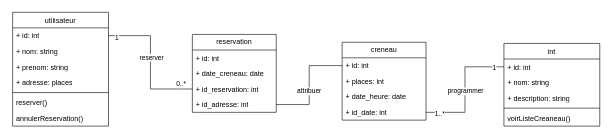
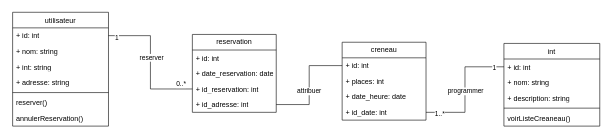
  <mxCell id="0" />
  <mxCell id="1" parent="0" />
  <mxCell id="2" value="reservation" style="swimlane;fontStyle=0;childLayout=stackLayout;horizontal=1;startSize=26;fillColor=none;horizontalStack=0;resizeParent=1;resizeParentMax=0;resizeLast=0;collapsible=1;marginBottom=0;whiteSpace=wrap;html=1;" vertex="1" parent="1"><mxGeometry x="320" y="57" width="140" height="130" as="geometry" /></mxCell>
  <mxCell id="3" value="+ id: int" style="text;strokeColor=none;fillColor=none;align=left;verticalAlign=top;spacingLeft=4;spacingRight=4;overflow=hidden;rotatable=0;points=[[0,0.5],[1,0.5]];portConstraint=eastwest;whiteSpace=wrap;html=1;" vertex="1" parent="2"><mxGeometry y="26" width="140" height="26" as="geometry" /></mxCell>
- <mxCell id="4" value="+ date_creneau: date" style="text;strokeColor=none;fillColor=none;align=left;verticalAlign=top;spacingLeft=4;spacingRight=4;overflow=hidden;rotatable=0;points=[[0,0.5],[1,0.5]];portConstraint=eastwest;whiteSpace=wrap;html=1;" vertex="1" parent="2"><mxGeometry y="52" width="140" height="26" as="geometry" /></mxCell>
+ <mxCell id="4" value="+ date_reservation: date" style="text;strokeColor=none;fillColor=none;align=left;verticalAlign=top;spacingLeft=4;spacingRight=4;overflow=hidden;rotatable=0;points=[[0,0.5],[1,0.5]];portConstraint=eastwest;whiteSpace=wrap;html=1;" vertex="1" parent="2"><mxGeometry y="52" width="140" height="26" as="geometry" /></mxCell>
  <mxCell id="5" value="+ id_reservation: int" style="text;strokeColor=none;fillColor=none;align=left;verticalAlign=top;spacingLeft=4;spacingRight=4;overflow=hidden;rotatable=0;points=[[0,0.5],[1,0.5]];portConstraint=eastwest;whiteSpace=wrap;html=1;" vertex="1" parent="2"><mxGeometry y="78" width="140" height="26" as="geometry" /></mxCell>
  <mxCell id="6" value="+ id_adresse: int" style="text;strokeColor=none;fillColor=none;align=left;verticalAlign=top;spacingLeft=4;spacingRight=4;overflow=hidden;rotatable=0;points=[[0,0.5],[1,0.5]];portConstraint=eastwest;whiteSpace=wrap;html=1;" vertex="1" parent="2"><mxGeometry y="104" width="140" height="26" as="geometry" /></mxCell>
  <mxCell id="7" style="edgeStyle=orthogonalEdgeStyle;rounded=0;orthogonalLoop=1;jettySize=auto;html=1;exitX=0;exitY=0.5;exitDx=0;exitDy=0;endArrow=none;startFill=0;" edge="1" parent="1" source="31" target="19"><mxGeometry relative="1" as="geometry" /></mxCell>
  <mxCell id="8" value="1..*" style="edgeLabel;html=1;align=center;verticalAlign=middle;resizable=0;points=[];" vertex="1" connectable="0" parent="7"><mxGeometry x="0.851" y="1" relative="1" as="geometry"><mxPoint x="7" y="1" as="offset" /></mxGeometry></mxCell>
  <mxCell id="9" value="1" style="edgeLabel;html=1;align=center;verticalAlign=middle;resizable=0;points=[];" vertex="1" connectable="0" parent="7"><mxGeometry x="-0.833" y="1" relative="1" as="geometry"><mxPoint as="offset" /></mxGeometry></mxCell>
  <mxCell id="10" value="programmer" style="edgeLabel;html=1;align=center;verticalAlign=middle;resizable=0;points=[];" vertex="1" connectable="0" parent="7"><mxGeometry x="0.018" relative="1" as="geometry"><mxPoint as="offset" /></mxGeometry></mxCell>
  <mxCell id="11" value="" style="endArrow=none;html=1;edgeStyle=orthogonalEdgeStyle;rounded=0;exitX=1;exitY=0.5;exitDx=0;exitDy=0;entryX=0;entryY=0.5;entryDx=0;entryDy=0;" edge="1" parent="1" source="23" target="5"><mxGeometry relative="1" as="geometry"><mxPoint x="150" y="310" as="sourcePoint" /><mxPoint x="310" y="310" as="targetPoint" /></mxGeometry></mxCell>
  <mxCell id="12" value="0..*" style="edgeLabel;resizable=0;html=1;align=right;verticalAlign=bottom;" connectable="0" vertex="1" parent="11"><mxGeometry x="1" relative="1" as="geometry"><mxPoint x="-10" as="offset" /></mxGeometry></mxCell>
  <mxCell id="13" value="reserver" style="edgeLabel;html=1;align=center;verticalAlign=middle;resizable=0;points=[];" vertex="1" connectable="0" parent="11"><mxGeometry x="-0.073" y="1" relative="1" as="geometry"><mxPoint as="offset" /></mxGeometry></mxCell>
  <mxCell id="14" value="1" style="edgeLabel;html=1;align=center;verticalAlign=middle;resizable=0;points=[];" vertex="1" connectable="0" parent="11"><mxGeometry x="-0.884" y="-2" relative="1" as="geometry"><mxPoint as="offset" /></mxGeometry></mxCell>
  <mxCell id="15" value="creneau" style="swimlane;fontStyle=0;childLayout=stackLayout;horizontal=1;startSize=26;fillColor=none;horizontalStack=0;resizeParent=1;resizeParentMax=0;resizeLast=0;collapsible=1;marginBottom=0;whiteSpace=wrap;html=1;" vertex="1" parent="1"><mxGeometry x="570" y="70" width="140" height="130" as="geometry" /></mxCell>
  <mxCell id="16" value="+ id: int" style="text;strokeColor=none;fillColor=none;align=left;verticalAlign=top;spacingLeft=4;spacingRight=4;overflow=hidden;rotatable=0;points=[[0,0.5],[1,0.5]];portConstraint=eastwest;whiteSpace=wrap;html=1;" vertex="1" parent="15"><mxGeometry y="26" width="140" height="26" as="geometry" /></mxCell>
  <mxCell id="17" value="+ places: int" style="text;strokeColor=none;fillColor=none;align=left;verticalAlign=top;spacingLeft=4;spacingRight=4;overflow=hidden;rotatable=0;points=[[0,0.5],[1,0.5]];portConstraint=eastwest;whiteSpace=wrap;html=1;" vertex="1" parent="15"><mxGeometry y="52" width="140" height="26" as="geometry" /></mxCell>
  <mxCell id="18" value="+ date_heure: date" style="text;strokeColor=none;fillColor=none;align=left;verticalAlign=top;spacingLeft=4;spacingRight=4;overflow=hidden;rotatable=0;points=[[0,0.5],[1,0.5]];portConstraint=eastwest;whiteSpace=wrap;html=1;" vertex="1" parent="15"><mxGeometry y="78" width="140" height="26" as="geometry" /></mxCell>
  <mxCell id="19" value="+ id_date: int" style="text;strokeColor=none;fillColor=none;align=left;verticalAlign=top;spacingLeft=4;spacingRight=4;overflow=hidden;rotatable=0;points=[[0,0.5],[1,0.5]];portConstraint=eastwest;whiteSpace=wrap;html=1;" vertex="1" parent="15"><mxGeometry y="104" width="140" height="26" as="geometry" /></mxCell>
  <mxCell id="20" style="edgeStyle=orthogonalEdgeStyle;rounded=0;orthogonalLoop=1;jettySize=auto;html=1;entryX=0;entryY=0.5;entryDx=0;entryDy=0;endArrow=none;startFill=0;" edge="1" parent="1" source="6" target="16"><mxGeometry relative="1" as="geometry" /></mxCell>
  <mxCell id="21" value="attribuer" style="edgeLabel;html=1;align=center;verticalAlign=middle;resizable=0;points=[];" vertex="1" connectable="0" parent="20"><mxGeometry x="-0.112" y="1" relative="1" as="geometry"><mxPoint as="offset" /></mxGeometry></mxCell>
  <mxCell id="22" value="&lt;span style=&quot;font-weight: 400;&quot;&gt;utilisateur&lt;/span&gt;" style="swimlane;fontStyle=1;align=center;verticalAlign=top;childLayout=stackLayout;horizontal=1;startSize=26;horizontalStack=0;resizeParent=1;resizeParentMax=0;resizeLast=0;collapsible=1;marginBottom=0;whiteSpace=wrap;html=1;" vertex="1" parent="1"><mxGeometry x="20" y="20" width="160" height="190" as="geometry" /></mxCell>
  <mxCell id="23" value="+ id: int" style="text;strokeColor=none;fillColor=none;align=left;verticalAlign=top;spacingLeft=4;spacingRight=4;overflow=hidden;rotatable=0;points=[[0,0.5],[1,0.5]];portConstraint=eastwest;whiteSpace=wrap;html=1;" vertex="1" parent="22"><mxGeometry y="26" width="160" height="26" as="geometry" /></mxCell>
  <mxCell id="24" value="+ nom: string" style="text;strokeColor=none;fillColor=none;align=left;verticalAlign=top;spacingLeft=4;spacingRight=4;overflow=hidden;rotatable=0;points=[[0,0.5],[1,0.5]];portConstraint=eastwest;whiteSpace=wrap;html=1;" vertex="1" parent="22"><mxGeometry y="52" width="160" height="26" as="geometry" /></mxCell>
- <mxCell id="25" value="+ prenom: string" style="text;strokeColor=none;fillColor=none;align=left;verticalAlign=top;spacingLeft=4;spacingRight=4;overflow=hidden;rotatable=0;points=[[0,0.5],[1,0.5]];portConstraint=eastwest;whiteSpace=wrap;html=1;" vertex="1" parent="22"><mxGeometry y="78" width="160" height="26" as="geometry" /></mxCell>
- <mxCell id="26" value="+ adresse: places" style="text;strokeColor=none;fillColor=none;align=left;verticalAlign=top;spacingLeft=4;spacingRight=4;overflow=hidden;rotatable=0;points=[[0,0.5],[1,0.5]];portConstraint=eastwest;whiteSpace=wrap;html=1;" vertex="1" parent="22"><mxGeometry y="104" width="160" height="26" as="geometry" /></mxCell>
+ <mxCell id="25" value="+ int: string" style="text;strokeColor=none;fillColor=none;align=left;verticalAlign=top;spacingLeft=4;spacingRight=4;overflow=hidden;rotatable=0;points=[[0,0.5],[1,0.5]];portConstraint=eastwest;whiteSpace=wrap;html=1;" vertex="1" parent="22"><mxGeometry y="78" width="160" height="26" as="geometry" /></mxCell>
+ <mxCell id="26" value="+ adresse: string" style="text;strokeColor=none;fillColor=none;align=left;verticalAlign=top;spacingLeft=4;spacingRight=4;overflow=hidden;rotatable=0;points=[[0,0.5],[1,0.5]];portConstraint=eastwest;whiteSpace=wrap;html=1;" vertex="1" parent="22"><mxGeometry y="104" width="160" height="26" as="geometry" /></mxCell>
  <mxCell id="27" value="" style="line;strokeWidth=1;fillColor=none;align=left;verticalAlign=middle;spacingTop=-1;spacingLeft=3;spacingRight=3;rotatable=0;labelPosition=right;points=[];portConstraint=eastwest;strokeColor=inherit;" vertex="1" parent="22"><mxGeometry y="130" width="160" height="8" as="geometry" /></mxCell>
  <mxCell id="28" value="reserver()" style="text;strokeColor=none;fillColor=none;align=left;verticalAlign=top;spacingLeft=4;spacingRight=4;overflow=hidden;rotatable=0;points=[[0,0.5],[1,0.5]];portConstraint=eastwest;whiteSpace=wrap;html=1;" vertex="1" parent="22"><mxGeometry y="138" width="160" height="26" as="geometry" /></mxCell>
  <mxCell id="29" value="annulerReservation()" style="text;strokeColor=none;fillColor=none;align=left;verticalAlign=top;spacingLeft=4;spacingRight=4;overflow=hidden;rotatable=0;points=[[0,0.5],[1,0.5]];portConstraint=eastwest;whiteSpace=wrap;html=1;" vertex="1" parent="22"><mxGeometry y="164" width="160" height="26" as="geometry" /></mxCell>
  <mxCell id="30" value="&lt;span style=&quot;font-weight: 400;&quot;&gt;int&lt;/span&gt;" style="swimlane;fontStyle=1;align=center;verticalAlign=top;childLayout=stackLayout;horizontal=1;startSize=26;horizontalStack=0;resizeParent=1;resizeParentMax=0;resizeLast=0;collapsible=1;marginBottom=0;whiteSpace=wrap;html=1;" vertex="1" parent="1"><mxGeometry x="840" y="72" width="160" height="138" as="geometry" /></mxCell>
  <mxCell id="31" value="+ id: int" style="text;strokeColor=none;fillColor=none;align=left;verticalAlign=top;spacingLeft=4;spacingRight=4;overflow=hidden;rotatable=0;points=[[0,0.5],[1,0.5]];portConstraint=eastwest;whiteSpace=wrap;html=1;" vertex="1" parent="30"><mxGeometry y="26" width="160" height="26" as="geometry" /></mxCell>
  <mxCell id="32" value="+ nom: string" style="text;strokeColor=none;fillColor=none;align=left;verticalAlign=top;spacingLeft=4;spacingRight=4;overflow=hidden;rotatable=0;points=[[0,0.5],[1,0.5]];portConstraint=eastwest;whiteSpace=wrap;html=1;" vertex="1" parent="30"><mxGeometry y="52" width="160" height="26" as="geometry" /></mxCell>
  <mxCell id="33" value="+ description: string" style="text;strokeColor=none;fillColor=none;align=left;verticalAlign=top;spacingLeft=4;spacingRight=4;overflow=hidden;rotatable=0;points=[[0,0.5],[1,0.5]];portConstraint=eastwest;whiteSpace=wrap;html=1;" vertex="1" parent="30"><mxGeometry y="78" width="160" height="26" as="geometry" /></mxCell>
  <mxCell id="34" value="" style="line;strokeWidth=1;fillColor=none;align=left;verticalAlign=middle;spacingTop=-1;spacingLeft=3;spacingRight=3;rotatable=0;labelPosition=right;points=[];portConstraint=eastwest;strokeColor=inherit;" vertex="1" parent="30"><mxGeometry y="104" width="160" height="8" as="geometry" /></mxCell>
  <mxCell id="35" value="voirListeCreaneau()" style="text;strokeColor=none;fillColor=none;align=left;verticalAlign=top;spacingLeft=4;spacingRight=4;overflow=hidden;rotatable=0;points=[[0,0.5],[1,0.5]];portConstraint=eastwest;whiteSpace=wrap;html=1;" vertex="1" parent="30"><mxGeometry y="112" width="160" height="26" as="geometry" /></mxCell>
